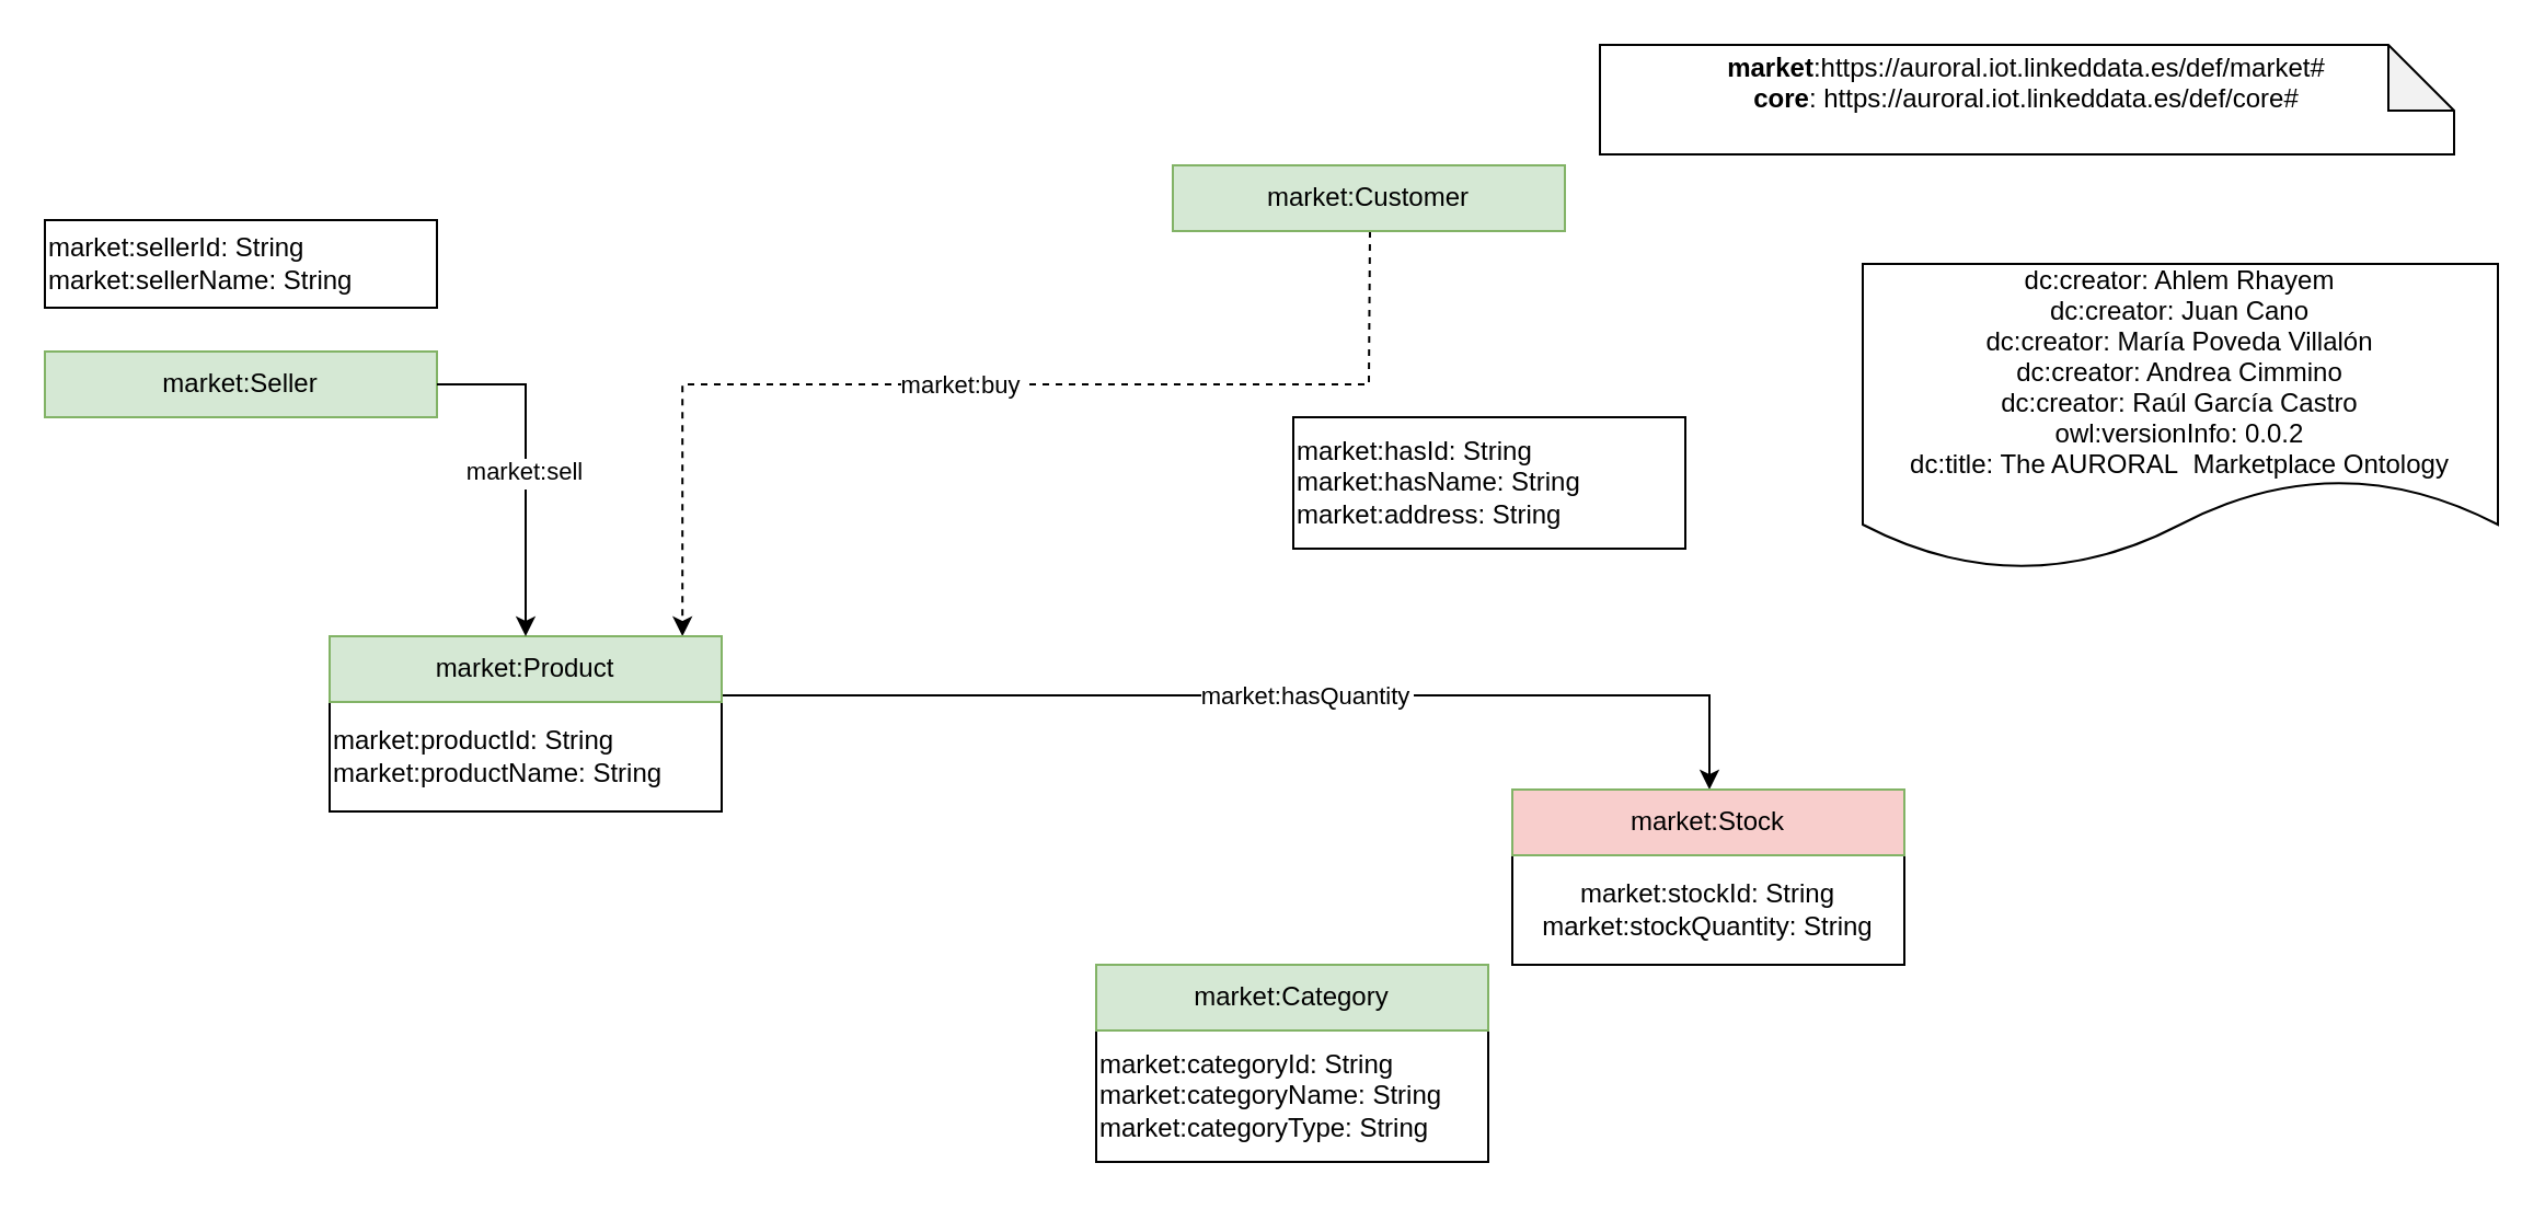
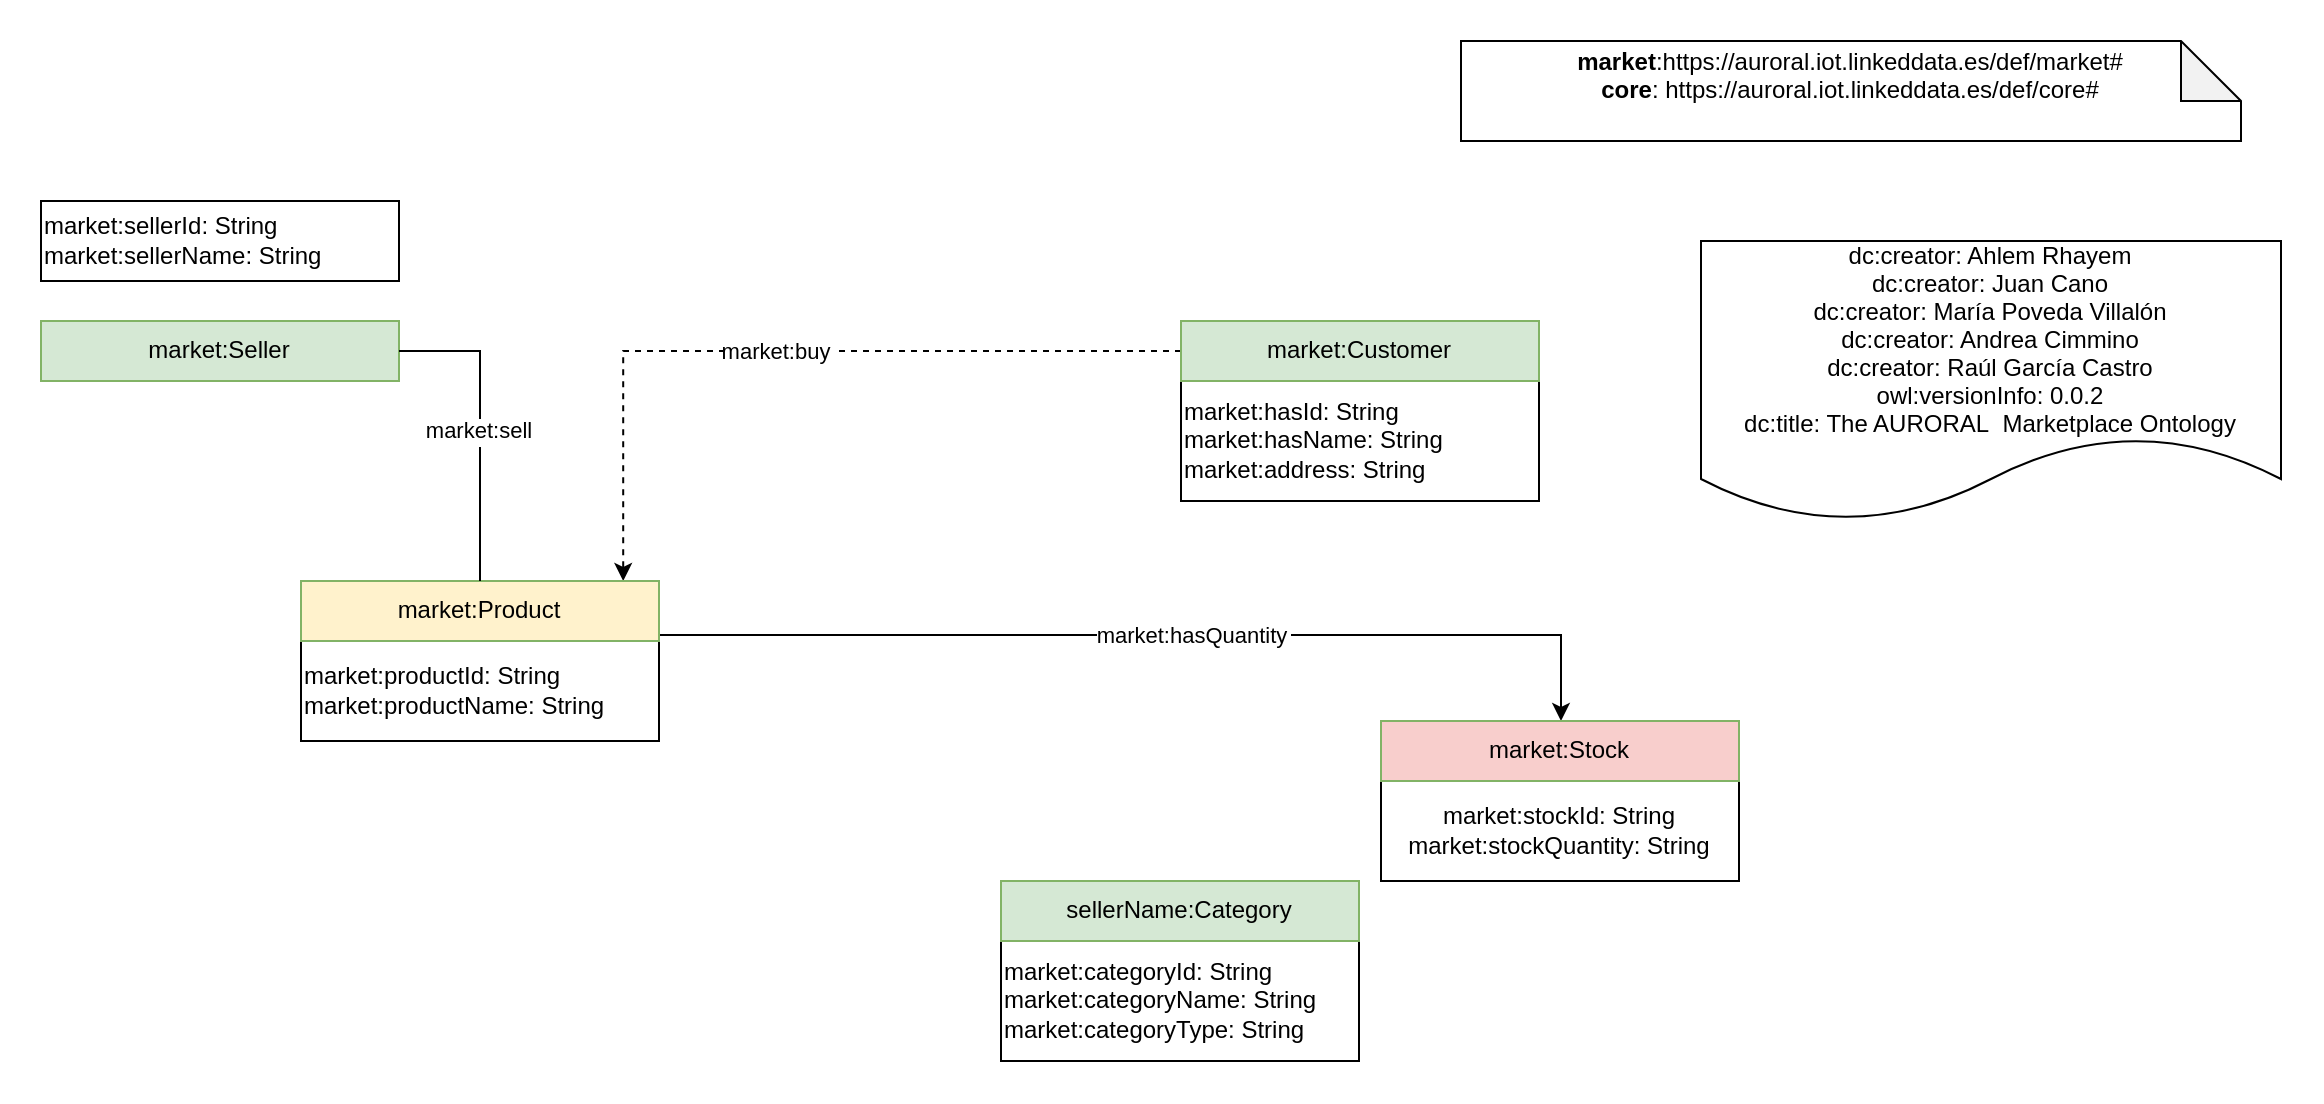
  <mxCell id="0" />
  <mxCell id="1" parent="0" />
  <mxCell id="2" value="market:buy" style="edgeStyle=orthogonalEdgeStyle;rounded=0;orthogonalLoop=1;jettySize=auto;fontSize=11;endArrow=classic;endFill=1;entryX=0.9;entryY=0;entryDx=0;entryDy=0;dashed=1;" parent="1" source="7" target="13" edge="1"><mxGeometry x="0.026" relative="1" as="geometry"><mxPoint as="offset" /><mxPoint x="570" y="230" as="sourcePoint" /><mxPoint x="330" y="320" as="targetPoint" /><Array as="points"><mxPoint x="311" y="175" /></Array></mxGeometry></mxCell>
  <mxCell id="3" value="market:hasQuantity" style="edgeStyle=orthogonalEdgeStyle;rounded=0;orthogonalLoop=1;jettySize=auto;fontSize=11;endArrow=classic;endFill=1;exitX=1;exitY=0.9;exitDx=0;exitDy=0;" parent="1" source="13" target="9" edge="1"><mxGeometry x="0.081" relative="1" as="geometry"><mxPoint as="offset" /><mxPoint x="225" y="390" as="sourcePoint" /><mxPoint x="650" y="410" as="targetPoint" /><Array as="points"><mxPoint x="780" y="317" /></Array></mxGeometry></mxCell>
  <mxCell id="4" value="&lt;div&gt;&lt;b&gt;market&lt;/b&gt;&lt;span&gt;:https://auroral.iot.linkeddata.es/def/market#&lt;/span&gt;&lt;br&gt;&lt;/div&gt;&lt;div&gt;&lt;b&gt;core&lt;/b&gt;:&amp;nbsp;https://auroral.iot.linkeddata.es/def/core#&lt;br&gt;&lt;/div&gt;&lt;div&gt;&lt;br&gt;&lt;/div&gt;" style="shape=note;whiteSpace=wrap;html=1;backgroundOutline=1;darkOpacity=0.05;" parent="1" vertex="1"><mxGeometry x="730" y="20" width="390" height="50" as="geometry" /></mxCell>
  <mxCell id="5" value="dc:creator: Ahlem Rhayem&#10;dc:creator: Juan Cano&#10;dc:creator: María Poveda Villalón&#10;dc:creator: Andrea Cimmino&#10;dc:creator: Raúl García Castro&#10;owl:versionInfo: 0.0.2&#10;dc:title: The AURORAL  Marketplace Ontology" style="shape=document;boundedLbl=1;" parent="1" vertex="1"><mxGeometry x="850" width="290" height="140" as="geometry" y="120" /></mxCell>
  <mxCell id="6" value="market:hasId: String&lt;br&gt;market:hasName: String&lt;br&gt;market:address: String" style="rounded=0;whiteSpace=wrap;html=1;snapToPoint=1;points=[[0.1,0],[0.2,0],[0.3,0],[0.4,0],[0.5,0],[0.6,0],[0.7,0],[0.8,0],[0.9,0],[0,0.1],[0,0.3],[0,0.5],[0,0.7],[0,0.9],[0.1,1],[0.2,1],[0.3,1],[0.4,1],[0.5,1],[0.6,1],[0.7,1],[0.8,1],[0.9,1],[1,0.1],[1,0.3],[1,0.5],[1,0.7],[1,0.9]];align=left;" parent="1" vertex="1"><mxGeometry x="590" y="190" width="179" height="60" as="geometry" /></mxCell>
- <mxCell id="7" value="market:Customer" style="rounded=0;whiteSpace=wrap;html=1;snapToPoint=1;points=[[0.1,0],[0.2,0],[0.3,0],[0.4,0],[0.5,0],[0.6,0],[0.7,0],[0.8,0],[0.9,0],[0,0.1],[0,0.3],[0,0.5],[0,0.7],[0,0.9],[0.1,1],[0.2,1],[0.3,1],[0.4,1],[0.5,1],[0.6,1],[0.7,1],[0.8,1],[0.9,1],[1,0.1],[1,0.3],[1,0.5],[1,0.7],[1,0.9]];fillColor=#d5e8d4;strokeColor=#82b366;" parent="1" vertex="1"><mxGeometry x="535" y="75" width="179" height="30" as="geometry" /></mxCell>
+ <mxCell id="7" value="market:Customer" style="rounded=0;whiteSpace=wrap;html=1;snapToPoint=1;points=[[0.1,0],[0.2,0],[0.3,0],[0.4,0],[0.5,0],[0.6,0],[0.7,0],[0.8,0],[0.9,0],[0,0.1],[0,0.3],[0,0.5],[0,0.7],[0,0.9],[0.1,1],[0.2,1],[0.3,1],[0.4,1],[0.5,1],[0.6,1],[0.7,1],[0.8,1],[0.9,1],[1,0.1],[1,0.3],[1,0.5],[1,0.7],[1,0.9]];fillColor=#d5e8d4;strokeColor=#82b366;" parent="1" vertex="1"><mxGeometry x="590" y="160" width="179" height="30" as="geometry" /></mxCell>
  <mxCell id="8" value="market:stockId: String&lt;br&gt;market:stockQuantity: String" style="rounded=0;whiteSpace=wrap;html=1;snapToPoint=1;points=[[0.1,0],[0.2,0],[0.3,0],[0.4,0],[0.5,0],[0.6,0],[0.7,0],[0.8,0],[0.9,0],[0,0.1],[0,0.3],[0,0.5],[0,0.7],[0,0.9],[0.1,1],[0.2,1],[0.3,1],[0.4,1],[0.5,1],[0.6,1],[0.7,1],[0.8,1],[0.9,1],[1,0.1],[1,0.3],[1,0.5],[1,0.7],[1,0.9]];" parent="1" vertex="1"><mxGeometry x="690" y="390" width="179" height="50" as="geometry" /></mxCell>
  <mxCell id="9" value="market:Stock" style="rounded=0;whiteSpace=wrap;html=1;snapToPoint=1;points=[[0.1,0],[0.2,0],[0.3,0],[0.4,0],[0.5,0],[0.6,0],[0.7,0],[0.8,0],[0.9,0],[0,0.1],[0,0.3],[0,0.5],[0,0.7],[0,0.9],[0.1,1],[0.2,1],[0.3,1],[0.4,1],[0.5,1],[0.6,1],[0.7,1],[0.8,1],[0.9,1],[1,0.1],[1,0.3],[1,0.5],[1,0.7],[1,0.9]];fillColor=#f8cecc;strokeColor=#82b366;" parent="1" vertex="1"><mxGeometry x="690" y="360" width="179" height="30" as="geometry" /></mxCell>
  <mxCell id="10" value="market:sellerId: String&lt;br&gt;market:sellerName: String" style="rounded=0;whiteSpace=wrap;html=1;snapToPoint=1;points=[[0.1,0],[0.2,0],[0.3,0],[0.4,0],[0.5,0],[0.6,0],[0.7,0],[0.8,0],[0.9,0],[0,0.1],[0,0.3],[0,0.5],[0,0.7],[0,0.9],[0.1,1],[0.2,1],[0.3,1],[0.4,1],[0.5,1],[0.6,1],[0.7,1],[0.8,1],[0.9,1],[1,0.1],[1,0.3],[1,0.5],[1,0.7],[1,0.9]];align=left;" parent="1" vertex="1"><mxGeometry x="20" y="100" width="179" height="40" as="geometry" /></mxCell>
  <mxCell id="11" value="market:Seller" style="rounded=0;whiteSpace=wrap;html=1;snapToPoint=1;points=[[0.1,0],[0.2,0],[0.3,0],[0.4,0],[0.5,0],[0.6,0],[0.7,0],[0.8,0],[0.9,0],[0,0.1],[0,0.3],[0,0.5],[0,0.7],[0,0.9],[0.1,1],[0.2,1],[0.3,1],[0.4,1],[0.5,1],[0.6,1],[0.7,1],[0.8,1],[0.9,1],[1,0.1],[1,0.3],[1,0.5],[1,0.7],[1,0.9]];fillColor=#d5e8d4;strokeColor=#82b366;" parent="1" vertex="1"><mxGeometry x="20" y="160" width="179" height="30" as="geometry" /></mxCell>
  <mxCell id="12" value="market:productId: String&lt;br&gt;market:productName: String" style="rounded=0;whiteSpace=wrap;html=1;snapToPoint=1;points=[[0.1,0],[0.2,0],[0.3,0],[0.4,0],[0.5,0],[0.6,0],[0.7,0],[0.8,0],[0.9,0],[0,0.1],[0,0.3],[0,0.5],[0,0.7],[0,0.9],[0.1,1],[0.2,1],[0.3,1],[0.4,1],[0.5,1],[0.6,1],[0.7,1],[0.8,1],[0.9,1],[1,0.1],[1,0.3],[1,0.5],[1,0.7],[1,0.9]];align=left;" parent="1" vertex="1"><mxGeometry x="150" y="320" width="179" height="50" as="geometry" /></mxCell>
- <mxCell id="13" value="market:Product" style="rounded=0;whiteSpace=wrap;html=1;snapToPoint=1;points=[[0.1,0],[0.2,0],[0.3,0],[0.4,0],[0.5,0],[0.6,0],[0.7,0],[0.8,0],[0.9,0],[0,0.1],[0,0.3],[0,0.5],[0,0.7],[0,0.9],[0.1,1],[0.2,1],[0.3,1],[0.4,1],[0.5,1],[0.6,1],[0.7,1],[0.8,1],[0.9,1],[1,0.1],[1,0.3],[1,0.5],[1,0.7],[1,0.9]];fillColor=#d5e8d4;strokeColor=#82b366;" parent="1" vertex="1"><mxGeometry x="150" y="290" width="179" height="30" as="geometry" /></mxCell>
+ <mxCell id="13" value="market:Product" style="rounded=0;whiteSpace=wrap;html=1;snapToPoint=1;points=[[0.1,0],[0.2,0],[0.3,0],[0.4,0],[0.5,0],[0.6,0],[0.7,0],[0.8,0],[0.9,0],[0,0.1],[0,0.3],[0,0.5],[0,0.7],[0,0.9],[0.1,1],[0.2,1],[0.3,1],[0.4,1],[0.5,1],[0.6,1],[0.7,1],[0.8,1],[0.9,1],[1,0.1],[1,0.3],[1,0.5],[1,0.7],[1,0.9]];fillColor=#fff2cc;strokeColor=#82b366;" parent="1" vertex="1"><mxGeometry x="150" y="290" width="179" height="30" as="geometry" /></mxCell>
  <mxCell id="14" value="market:categoryId: String&lt;br&gt;market:categoryName: String&lt;br&gt;market:categoryType: String" style="rounded=0;whiteSpace=wrap;html=1;snapToPoint=1;points=[[0.1,0],[0.2,0],[0.3,0],[0.4,0],[0.5,0],[0.6,0],[0.7,0],[0.8,0],[0.9,0],[0,0.1],[0,0.3],[0,0.5],[0,0.7],[0,0.9],[0.1,1],[0.2,1],[0.3,1],[0.4,1],[0.5,1],[0.6,1],[0.7,1],[0.8,1],[0.9,1],[1,0.1],[1,0.3],[1,0.5],[1,0.7],[1,0.9]];align=left;" parent="1" vertex="1"><mxGeometry x="500" y="470" width="179" height="60" as="geometry" /></mxCell>
- <mxCell id="15" value="market:Category" style="rounded=0;whiteSpace=wrap;html=1;snapToPoint=1;points=[[0.1,0],[0.2,0],[0.3,0],[0.4,0],[0.5,0],[0.6,0],[0.7,0],[0.8,0],[0.9,0],[0,0.1],[0,0.3],[0,0.5],[0,0.7],[0,0.9],[0.1,1],[0.2,1],[0.3,1],[0.4,1],[0.5,1],[0.6,1],[0.7,1],[0.8,1],[0.9,1],[1,0.1],[1,0.3],[1,0.5],[1,0.7],[1,0.9]];fillColor=#d5e8d4;strokeColor=#82b366;" parent="1" vertex="1"><mxGeometry x="500" y="440" width="179" height="30" as="geometry" /></mxCell>
- <mxCell id="16" value="market:sell" style="edgeStyle=orthogonalEdgeStyle;rounded=0;orthogonalLoop=1;jettySize=auto;fontSize=11;endArrow=classic;endFill=1;entryX=0.5;entryY=0;entryDx=0;entryDy=0;" edge="1" parent="1" source="11" target="13"><mxGeometry x="0.026" relative="1" as="geometry"><mxPoint as="offset" /><mxPoint x="487.9" y="80" as="sourcePoint" /><mxPoint x="199" y="175" as="targetPoint" /><Array as="points"><mxPoint x="240" y="175" /></Array></mxGeometry></mxCell>
+ <mxCell id="15" value="sellerName:Category" style="rounded=0;whiteSpace=wrap;html=1;snapToPoint=1;points=[[0.1,0],[0.2,0],[0.3,0],[0.4,0],[0.5,0],[0.6,0],[0.7,0],[0.8,0],[0.9,0],[0,0.1],[0,0.3],[0,0.5],[0,0.7],[0,0.9],[0.1,1],[0.2,1],[0.3,1],[0.4,1],[0.5,1],[0.6,1],[0.7,1],[0.8,1],[0.9,1],[1,0.1],[1,0.3],[1,0.5],[1,0.7],[1,0.9]];fillColor=#d5e8d4;strokeColor=#82b366;" parent="1" vertex="1"><mxGeometry x="500" y="440" width="179" height="30" as="geometry" /></mxCell>
+ <mxCell id="16" value="market:sell" style="edgeStyle=orthogonalEdgeStyle;rounded=0;orthogonalLoop=1;jettySize=auto;fontSize=11;endArrow=none;endFill=1;entryX=0.5;entryY=0;entryDx=0;entryDy=0;" edge="1" parent="1" source="11" target="13"><mxGeometry x="0.026" relative="1" as="geometry"><mxPoint as="offset" /><mxPoint x="487.9" y="80" as="sourcePoint" /><mxPoint x="199" y="175" as="targetPoint" /><Array as="points"><mxPoint x="240" y="175" /></Array></mxGeometry></mxCell>
